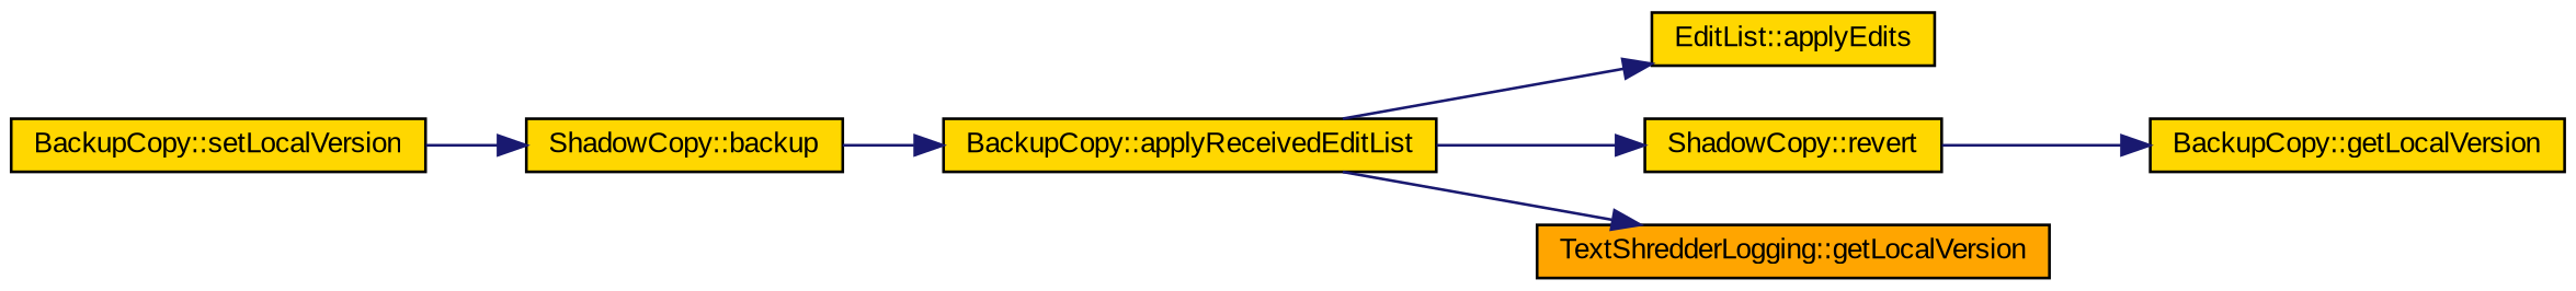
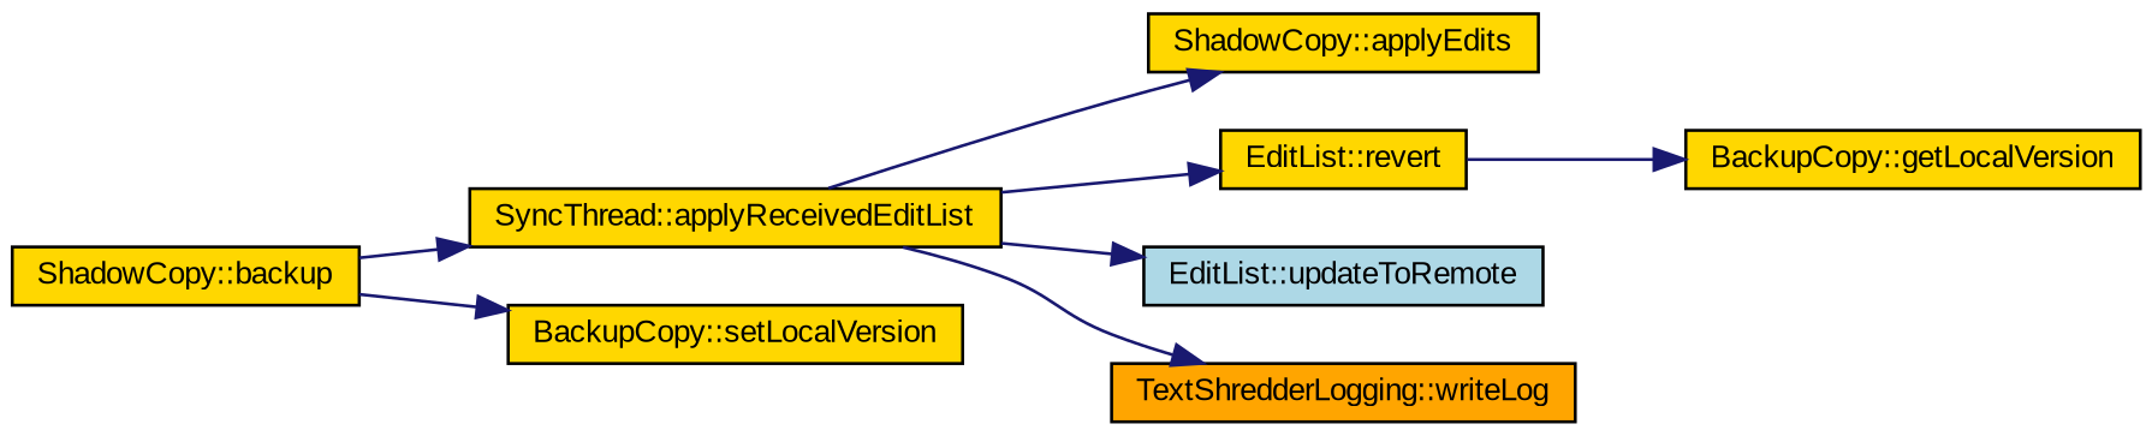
  digraph {
    fontname="Liberation Sans"
    rankdir=LR
    node [color=black fillcolor=gold fontname="Liberation Sans" fontsize=10 shape=record style=filled]
    edge [color=midnightblue fontname="Liberation Sans" fontsize=10 labelfontname="FreeSans.ttf" labelfontsize=10 style=solid]
-   n1 [fontcolor=black height=0.2 label="BackupCopy::applyReceivedEditList" width=0.4]
-   n2 [height=0.2 label="EditList::applyEdits" width=0.4]
-   n3 [height=0.2 label="ShadowCopy::revert" width=0.4]
-   n5 [fillcolor=orange height=0.2 label="TextShredderLogging::getLocalVersion" width=0.4]
+   n1 [fontcolor=black height=0.2 label="SyncThread::applyReceivedEditList" width=0.4]
+   n2 [height=0.2 label="ShadowCopy::applyEdits" width=0.4]
+   n3 [height=0.2 label="EditList::revert" width=0.4]
+   n4 [fillcolor=lightblue height=0.2 label="EditList::updateToRemote" width=0.4]
+   n5 [fillcolor=orange height=0.2 label="TextShredderLogging::writeLog" width=0.4]
    n6 [height=0.2 label="ShadowCopy::backup" width=0.4]
    n7 [height=0.2 label="BackupCopy::setLocalVersion" width=0.4]
    n8 [height=0.2 label="BackupCopy::getLocalVersion" width=0.4]
    n1 -> n2
    n1 -> n3
+   n1 -> n4
    n1 -> n5
    n3 -> n8
    n6 -> n1
-   n7 -> n6
+   n6 -> n7
  }
